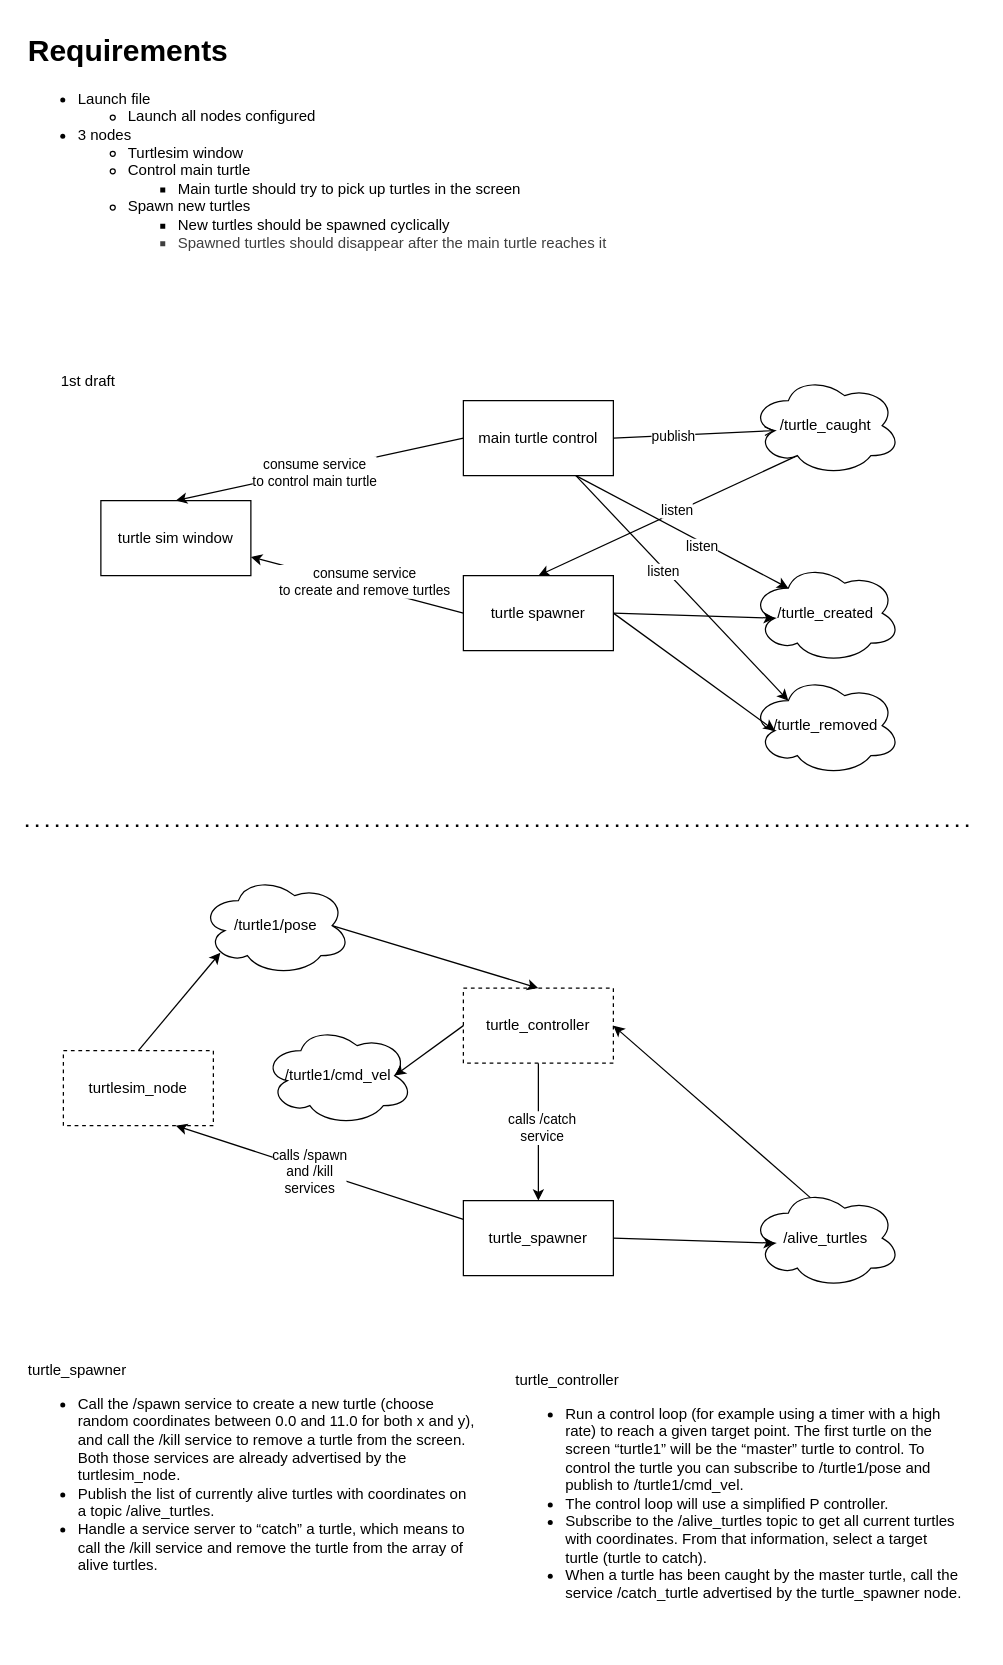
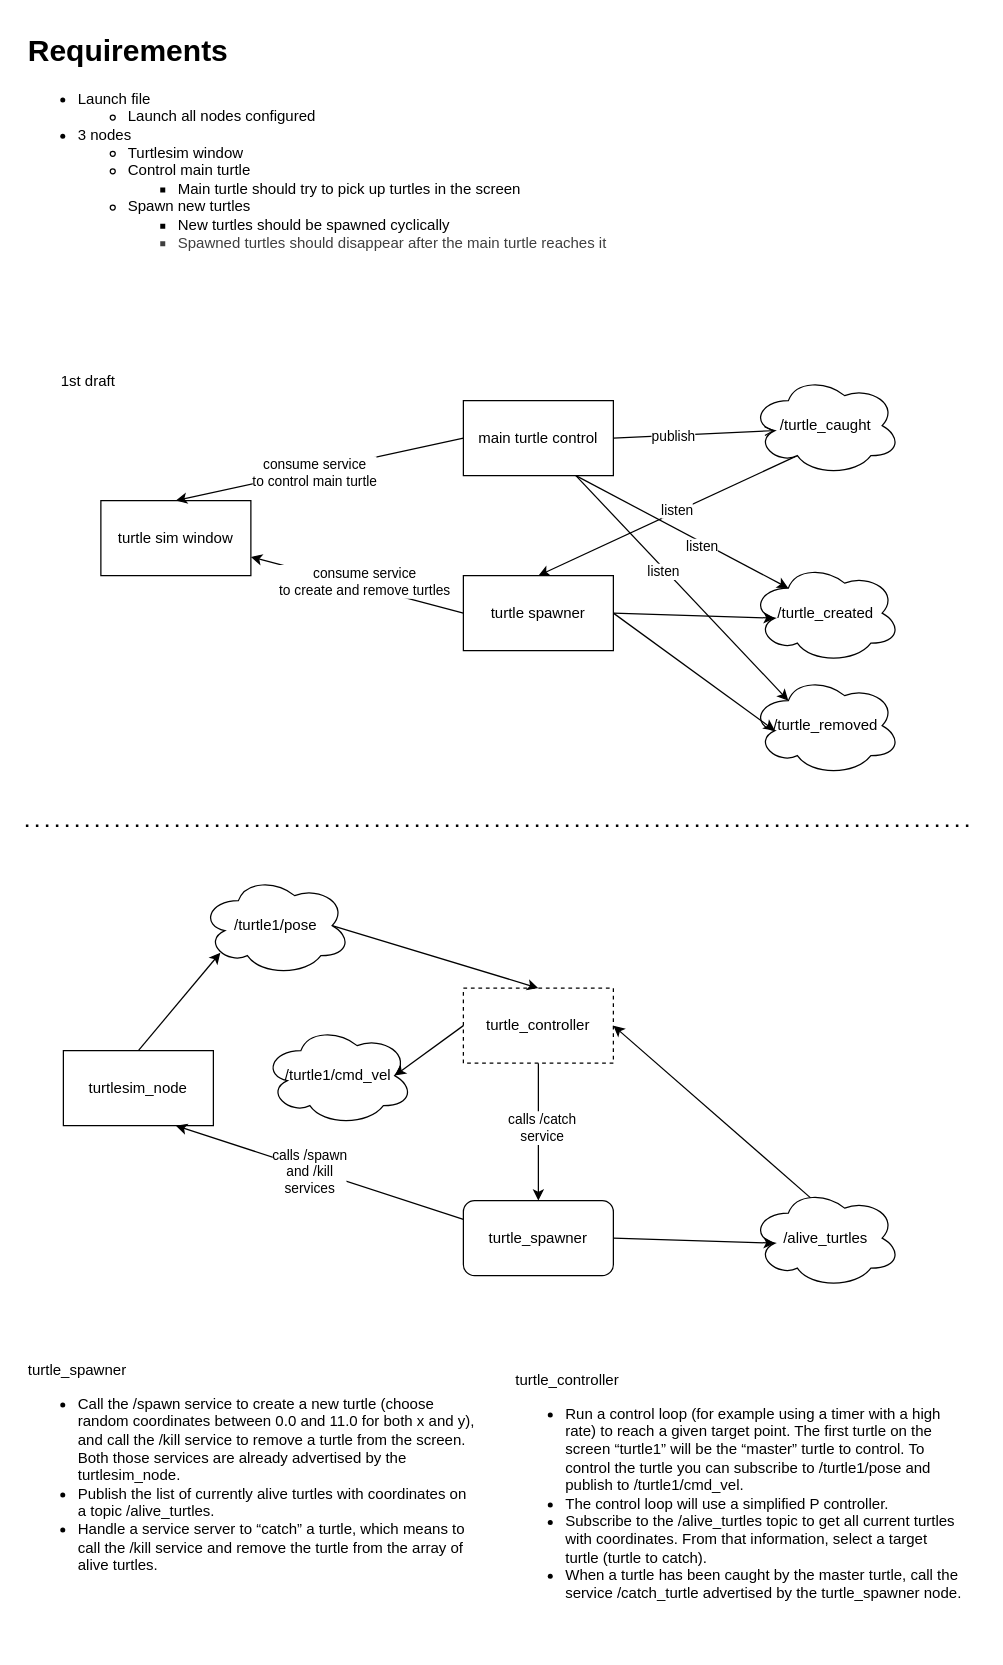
  <mxCell id="0" />
  <mxCell id="1" parent="0" />
  <mxCell id="2" value="&lt;h1 style=&quot;margin-top: 0px;&quot;&gt;Requirements&lt;/h1&gt;&lt;p&gt;&lt;/p&gt;&lt;ul&gt;&lt;li&gt;Launch file&lt;/li&gt;&lt;ul&gt;&lt;li&gt;Launch all nodes configured&lt;/li&gt;&lt;/ul&gt;&lt;li&gt;3 nodes&lt;/li&gt;&lt;ul&gt;&lt;li&gt;Turtlesim window&lt;/li&gt;&lt;li&gt;Control main turtle&lt;/li&gt;&lt;ul&gt;&lt;li&gt;Main turtle should try to pick up turtles in the screen&lt;/li&gt;&lt;/ul&gt;&lt;li&gt;Spawn new turtles&lt;/li&gt;&lt;ul&gt;&lt;li&gt;New turtles should be spawned cyclically&lt;/li&gt;&lt;li style=&quot;color: rgb(63, 63, 63); scrollbar-color: rgb(226, 226, 226) rgb(251, 251, 251);&quot;&gt;Spawned turtles should disappear after the main turtle reaches it&lt;/li&gt;&lt;/ul&gt;&lt;/ul&gt;&lt;/ul&gt;&lt;p&gt;&lt;/p&gt;" style="text;html=1;whiteSpace=wrap;overflow=hidden;rounded=0;" parent="1" vertex="1"><mxGeometry x="20" y="20" width="520" height="260" as="geometry" /></mxCell>
  <mxCell id="3" value="turtle sim window" style="rounded=0;whiteSpace=wrap;html=1;" parent="1" vertex="1"><mxGeometry x="80" y="400" width="120" height="60" as="geometry" /></mxCell>
  <mxCell id="4" style="edgeStyle=none;html=1;exitX=0;exitY=0.5;exitDx=0;exitDy=0;entryX=0.5;entryY=0;entryDx=0;entryDy=0;" parent="1" source="6" target="3" edge="1"><mxGeometry relative="1" as="geometry"><Array as="points" /></mxGeometry></mxCell>
  <mxCell id="5" value="consume service&lt;div&gt;to control main turtle&lt;/div&gt;" style="edgeLabel;html=1;align=center;verticalAlign=middle;resizable=0;points=[];" parent="4" vertex="1" connectable="0"><mxGeometry x="0.042" y="1" relative="1" as="geometry"><mxPoint as="offset" /></mxGeometry></mxCell>
  <mxCell id="6" value="main turtle control" style="rounded=0;whiteSpace=wrap;html=1;" parent="1" vertex="1"><mxGeometry x="370" y="320" width="120" height="60" as="geometry" /></mxCell>
  <mxCell id="7" style="edgeStyle=none;html=1;exitX=0;exitY=0.5;exitDx=0;exitDy=0;entryX=1;entryY=0.75;entryDx=0;entryDy=0;" parent="1" source="9" target="3" edge="1"><mxGeometry relative="1" as="geometry" /></mxCell>
  <mxCell id="8" value="consume service&lt;div&gt;to create and remove turtles&lt;/div&gt;" style="edgeLabel;html=1;align=center;verticalAlign=middle;resizable=0;points=[];" parent="7" vertex="1" connectable="0"><mxGeometry x="0.13" relative="1" as="geometry"><mxPoint x="16" as="offset" /></mxGeometry></mxCell>
  <mxCell id="9" value="turtle spawner" style="rounded=0;whiteSpace=wrap;html=1;" parent="1" vertex="1"><mxGeometry x="370" y="460" width="120" height="60" as="geometry" /></mxCell>
  <mxCell id="10" style="edgeStyle=none;html=1;exitX=0.31;exitY=0.8;exitDx=0;exitDy=0;exitPerimeter=0;entryX=0.5;entryY=0;entryDx=0;entryDy=0;" parent="1" source="12" target="9" edge="1"><mxGeometry relative="1" as="geometry" /></mxCell>
  <mxCell id="11" value="listen" style="edgeLabel;html=1;align=center;verticalAlign=middle;resizable=0;points=[];" parent="10" vertex="1" connectable="0"><mxGeometry x="-0.066" relative="1" as="geometry"><mxPoint y="-1" as="offset" /></mxGeometry></mxCell>
  <mxCell id="12" value="/turtle_caught" style="ellipse;shape=cloud;whiteSpace=wrap;html=1;" parent="1" vertex="1"><mxGeometry x="600" y="300" width="120" height="80" as="geometry" /></mxCell>
  <mxCell id="13" style="edgeStyle=none;html=1;exitX=1;exitY=0.5;exitDx=0;exitDy=0;entryX=0.16;entryY=0.55;entryDx=0;entryDy=0;entryPerimeter=0;endArrow=open;" parent="1" source="6" target="12" edge="1"><mxGeometry relative="1" as="geometry" /></mxCell>
  <mxCell id="14" value="publish" style="edgeLabel;html=1;align=center;verticalAlign=middle;resizable=0;points=[];" parent="13" vertex="1" connectable="0"><mxGeometry x="-0.254" y="-1" relative="1" as="geometry"><mxPoint as="offset" /></mxGeometry></mxCell>
  <mxCell id="15" value="/turtle_created" style="ellipse;shape=cloud;whiteSpace=wrap;html=1;" parent="1" vertex="1"><mxGeometry x="600" y="450" width="120" height="80" as="geometry" /></mxCell>
  <mxCell id="16" style="edgeStyle=none;html=1;exitX=1;exitY=0.5;exitDx=0;exitDy=0;entryX=0.16;entryY=0.55;entryDx=0;entryDy=0;entryPerimeter=0;" parent="1" source="9" target="15" edge="1"><mxGeometry relative="1" as="geometry" /></mxCell>
  <mxCell id="17" value="/turtle_removed" style="ellipse;shape=cloud;whiteSpace=wrap;html=1;" parent="1" vertex="1"><mxGeometry x="600" y="540" width="120" height="80" as="geometry" /></mxCell>
  <mxCell id="18" style="edgeStyle=none;html=1;exitX=1;exitY=0.5;exitDx=0;exitDy=0;entryX=0.16;entryY=0.55;entryDx=0;entryDy=0;entryPerimeter=0;" parent="1" source="9" target="17" edge="1"><mxGeometry relative="1" as="geometry" /></mxCell>
  <mxCell id="19" style="edgeStyle=none;html=1;exitX=0.75;exitY=1;exitDx=0;exitDy=0;entryX=0.25;entryY=0.25;entryDx=0;entryDy=0;entryPerimeter=0;" parent="1" source="6" target="15" edge="1"><mxGeometry relative="1" as="geometry" /></mxCell>
  <mxCell id="20" value="listen" style="edgeLabel;html=1;align=center;verticalAlign=middle;resizable=0;points=[];" parent="19" vertex="1" connectable="0"><mxGeometry x="0.195" y="-3" relative="1" as="geometry"><mxPoint as="offset" /></mxGeometry></mxCell>
  <mxCell id="21" style="edgeStyle=none;html=1;exitX=0.75;exitY=1;exitDx=0;exitDy=0;entryX=0.25;entryY=0.25;entryDx=0;entryDy=0;entryPerimeter=0;" parent="1" source="6" target="17" edge="1"><mxGeometry relative="1" as="geometry" /></mxCell>
  <mxCell id="22" value="listen" style="edgeLabel;html=1;align=center;verticalAlign=middle;resizable=0;points=[];" parent="21" vertex="1" connectable="0"><mxGeometry x="-0.168" y="-2" relative="1" as="geometry"><mxPoint as="offset" /></mxGeometry></mxCell>
  <mxCell id="23" value="" style="endArrow=none;dashed=1;html=1;dashPattern=1 3;strokeWidth=2;" edge="1" parent="1"><mxGeometry width="50" height="50" relative="1" as="geometry"><mxPoint x="20" y="660" as="sourcePoint" /><mxPoint x="780" y="660" as="targetPoint" /></mxGeometry></mxCell>
- <mxCell id="24" value="turtlesim_node" style="rounded=0;whiteSpace=wrap;html=1;dashed=1;" vertex="1" parent="1"><mxGeometry x="50" y="840" width="120" height="60" as="geometry" /></mxCell>
+ <mxCell id="24" value="turtlesim_node" style="rounded=0;whiteSpace=wrap;html=1;" vertex="1" parent="1"><mxGeometry x="50" y="840" width="120" height="60" as="geometry" /></mxCell>
  <mxCell id="25" style="edgeStyle=none;html=1;exitX=0.5;exitY=1;exitDx=0;exitDy=0;entryX=0.5;entryY=0;entryDx=0;entryDy=0;" edge="1" parent="1" source="27" target="30"><mxGeometry relative="1" as="geometry" /></mxCell>
  <mxCell id="26" value="calls /catch&lt;div&gt;service&lt;/div&gt;" style="edgeLabel;html=1;align=center;verticalAlign=middle;resizable=0;points=[];" vertex="1" connectable="0" parent="25"><mxGeometry x="-0.064" y="2" relative="1" as="geometry"><mxPoint as="offset" /></mxGeometry></mxCell>
  <mxCell id="27" value="turtle_controller" style="rounded=0;whiteSpace=wrap;html=1;dashed=1;" vertex="1" parent="1"><mxGeometry x="370" y="790" width="120" height="60" as="geometry" /></mxCell>
  <mxCell id="28" style="edgeStyle=none;html=1;exitX=0;exitY=0.25;exitDx=0;exitDy=0;entryX=0.75;entryY=1;entryDx=0;entryDy=0;" edge="1" parent="1" source="30" target="24"><mxGeometry relative="1" as="geometry" /></mxCell>
  <mxCell id="29" value="calls /spawn&lt;div&gt;&lt;font color=&quot;#000000&quot;&gt;and /kill&lt;br&gt;&lt;/font&gt;&lt;div&gt;services&lt;/div&gt;&lt;/div&gt;" style="edgeLabel;html=1;align=center;verticalAlign=middle;resizable=0;points=[];" vertex="1" connectable="0" parent="28"><mxGeometry x="0.065" y="2" relative="1" as="geometry"><mxPoint as="offset" /></mxGeometry></mxCell>
- <mxCell id="30" value="turtle_spawner" style="rounded=0;whiteSpace=wrap;html=1;" vertex="1" parent="1"><mxGeometry x="370" y="960" width="120" height="60" as="geometry" /></mxCell>
+ <mxCell id="30" value="turtle_spawner" style="whiteSpace=wrap;html=1;rounded=1;" vertex="1" parent="1"><mxGeometry x="370" y="960" width="120" height="60" as="geometry" /></mxCell>
  <mxCell id="31" style="edgeStyle=none;html=1;exitX=0.4;exitY=0.1;exitDx=0;exitDy=0;exitPerimeter=0;entryX=1;entryY=0.5;entryDx=0;entryDy=0;" edge="1" parent="1" source="32" target="27"><mxGeometry relative="1" as="geometry" /></mxCell>
  <mxCell id="32" value="/alive_turtles" style="ellipse;shape=cloud;whiteSpace=wrap;html=1;" vertex="1" parent="1"><mxGeometry x="600" y="950" width="120" height="80" as="geometry" /></mxCell>
  <mxCell id="33" style="edgeStyle=none;html=1;exitX=1;exitY=0.5;exitDx=0;exitDy=0;entryX=0.16;entryY=0.55;entryDx=0;entryDy=0;entryPerimeter=0;" edge="1" parent="1" source="30" target="32"><mxGeometry relative="1" as="geometry" /></mxCell>
  <mxCell id="34" value="&lt;div style=&quot;&quot;&gt;turtle_spawner&lt;/div&gt;&lt;ul&gt;&lt;li&gt;Call the /spawn service to create a new turtle (choose random coordinates between 0.0 and 11.0 for both x and y), and call the /kill service to remove a turtle from the screen. Both those services are already advertised by the turtlesim_node.&lt;/li&gt;&lt;li style=&quot;&quot;&gt;Publish the list of currently alive turtles with coordinates on a topic /alive_turtles.&lt;/li&gt;&lt;li&gt;Handle a service server to “catch” a turtle, which means to call the /kill service and remove the turtle from the array of alive turtles.&lt;/li&gt;&lt;/ul&gt;" style="text;html=1;align=left;verticalAlign=middle;whiteSpace=wrap;rounded=0;" vertex="1" parent="1"><mxGeometry x="20" y="1080" width="360" height="200" as="geometry" /></mxCell>
  <mxCell id="35" style="edgeStyle=none;html=1;exitX=0.875;exitY=0.5;exitDx=0;exitDy=0;exitPerimeter=0;entryX=0.5;entryY=0;entryDx=0;entryDy=0;" edge="1" parent="1" source="36" target="27"><mxGeometry relative="1" as="geometry" /></mxCell>
  <mxCell id="36" value="/turtle1/pose" style="ellipse;shape=cloud;whiteSpace=wrap;html=1;" vertex="1" parent="1"><mxGeometry x="160" y="700" width="120" height="80" as="geometry" /></mxCell>
  <mxCell id="37" style="edgeStyle=none;html=1;exitX=0.5;exitY=0;exitDx=0;exitDy=0;entryX=0.13;entryY=0.77;entryDx=0;entryDy=0;entryPerimeter=0;" edge="1" parent="1" source="24" target="36"><mxGeometry relative="1" as="geometry" /></mxCell>
  <mxCell id="38" value="/turtle1/cmd_vel" style="ellipse;shape=cloud;whiteSpace=wrap;html=1;" vertex="1" parent="1"><mxGeometry x="210" y="820" width="120" height="80" as="geometry" /></mxCell>
  <mxCell id="39" style="edgeStyle=none;html=1;exitX=0;exitY=0.5;exitDx=0;exitDy=0;entryX=0.875;entryY=0.5;entryDx=0;entryDy=0;entryPerimeter=0;" edge="1" parent="1" source="27" target="38"><mxGeometry relative="1" as="geometry" /></mxCell>
  <mxCell id="40" value="&lt;div style=&quot;&quot;&gt;turtle_controller&lt;/div&gt;&lt;ul&gt;&lt;li&gt;Run a control loop (for example using a timer with a high rate) to reach a given target point. The first turtle on the screen “turtle1” will be the “master” turtle to control. To control the turtle you can subscribe to /turtle1/pose and publish to /turtle1/cmd_vel.&lt;/li&gt;&lt;li&gt;The control loop will use a simplified P controller.&lt;/li&gt;&lt;li&gt;Subscribe to the /alive_turtles topic to get all current turtles with coordinates. From that information, select a target turtle (turtle to catch).&lt;/li&gt;&lt;li&gt;When a turtle has been caught by the master turtle, call the service /catch_turtle advertised by the turtle_spawner node.&lt;/li&gt;&lt;/ul&gt;" style="text;html=1;align=left;verticalAlign=middle;whiteSpace=wrap;rounded=0;" vertex="1" parent="1"><mxGeometry x="410" y="1080" width="360" height="230" as="geometry" /></mxCell>
  <mxCell id="41" value="1st draft" style="text;html=1;align=center;verticalAlign=middle;whiteSpace=wrap;rounded=0;" vertex="1" parent="1"><mxGeometry x="40" y="290" width="60" height="30" as="geometry" /></mxCell>
